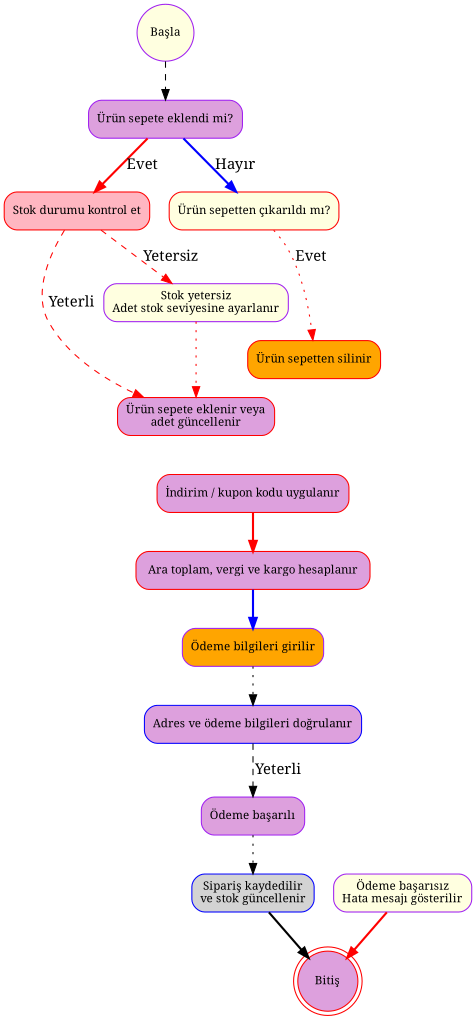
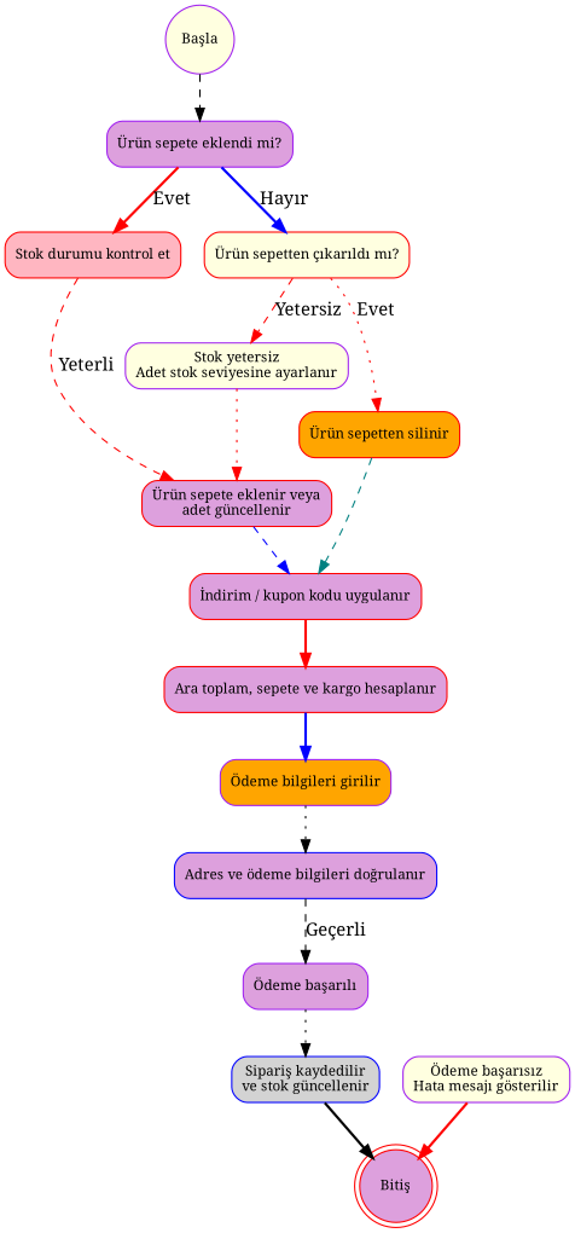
  digraph {
    fontname="Noto Serif"
    rankdir=TB
    node [color=red fillcolor=plum fontname="Noto Serif" fontsize=11 shape=rectangle style="rounded,filled"]
    edge [color=red fontname="Noto Serif" style=dashed]
    n1 [color=purple fillcolor=lightyellow label="Başla" shape=circle style=filled]
    n2 [color=purple label="Ürün sepete eklendi mi?"]
    n3 [fillcolor=lightpink label="Stok durumu kontrol et"]
    n4 [fillcolor=lightyellow label="Ürün sepetten çıkarıldı mı?"]
    n5 [color=purple fillcolor=lightyellow label="Stok yetersiz\nAdet stok seviyesine ayarlanır"]
    n6 [label="Ürün sepete eklenir veya\nadet güncellenir"]
    n7 [fillcolor=orange label="Ürün sepetten silinir"]
    n8 [label="İndirim / kupon kodu uygulanır"]
-   n9 [label="Ara toplam, vergi ve kargo hesaplanır"]
+   n9 [label="Ara toplam, sepete ve kargo hesaplanır"]
    n10 [color=purple fillcolor=orange label="Ödeme bilgileri girilir"]
    n11 [color=blue label="Adres ve ödeme bilgileri doğrulanır"]
    n12 [color=purple label="Ödeme başarılı"]
    n13 [color=blue fillcolor=lightgrey label="Sipariş kaydedilir\nve stok güncellenir"]
    n14 [color=purple fillcolor=lightyellow label="Ödeme başarısız\nHata mesajı gösterilir"]
    n15 [label="Bitiş" shape=doublecircle style=filled]
    n1 -> n2 [color=black]
    n2 -> n3 [label=Evet style=bold]
    n2 -> n4 [color=blue label="Hayır" style=bold]
-   n3 -> n5 [label=Yetersiz]
+   n4 -> n5 [label=Yetersiz]
    n3 -> n6 [label=Yeterli]
    n4 -> n7 [label=Evet style=dotted]
    n5 -> n6 [style=dotted]
+   n6 -> n8 [color=blue]
+   n7 -> n8 [color=teal]
    n8 -> n9 [style=bold]
    n9 -> n10 [color=blue style=bold]
    n10 -> n11 [color=black style=dotted]
-   n11 -> n12 [color=black label=Yeterli]
+   n11 -> n12 [color=black label="Geçerli"]
    n12 -> n13 [color=black style=dotted]
    n13 -> n15 [color=black style=bold]
    n14 -> n15 [style=bold]
  }
